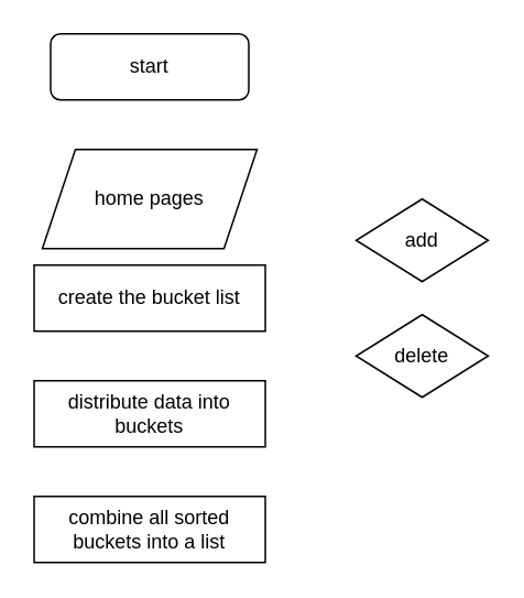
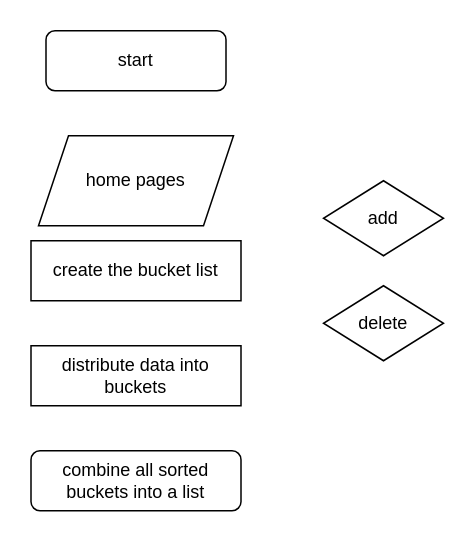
  <mxCell id="0" />
  <mxCell id="1" parent="0" />
  <mxCell id="2" value="start" style="rounded=1;whiteSpace=wrap;html=1;" vertex="1" parent="1"><mxGeometry x="30" y="20" width="120" height="40" as="geometry" /></mxCell>
  <mxCell id="3" value="home pages" style="shape=parallelogram;perimeter=parallelogramPerimeter;whiteSpace=wrap;html=1;fixedSize=1;" vertex="1" parent="1"><mxGeometry x="25" y="90" width="130" height="60" as="geometry" /></mxCell>
  <mxCell id="4" value="create the bucket list" style="rounded=0;whiteSpace=wrap;html=1;" vertex="1" parent="1"><mxGeometry x="20" y="160" width="140" height="40" as="geometry" /></mxCell>
  <mxCell id="5" value="add" style="rhombus;whiteSpace=wrap;html=1;" vertex="1" parent="1"><mxGeometry x="215" y="120" width="80" height="50" as="geometry" /></mxCell>
  <mxCell id="6" value="delete" style="rhombus;whiteSpace=wrap;html=1;" vertex="1" parent="1"><mxGeometry x="215" y="190" width="80" height="50" as="geometry" /></mxCell>
  <mxCell id="7" value="distribute data into buckets" style="rounded=0;whiteSpace=wrap;html=1;" vertex="1" parent="1"><mxGeometry x="20" y="230" width="140" height="40" as="geometry" /></mxCell>
- <mxCell id="8" value="combine all sorted buckets into a list" style="rounded=0;whiteSpace=wrap;html=1;" vertex="1" parent="1"><mxGeometry x="20" y="300" width="140" height="40" as="geometry" /></mxCell>
+ <mxCell id="8" value="combine all sorted buckets into a list" style="whiteSpace=wrap;html=1;rounded=1;" vertex="1" parent="1"><mxGeometry x="20" y="300" width="140" height="40" as="geometry" /></mxCell>
